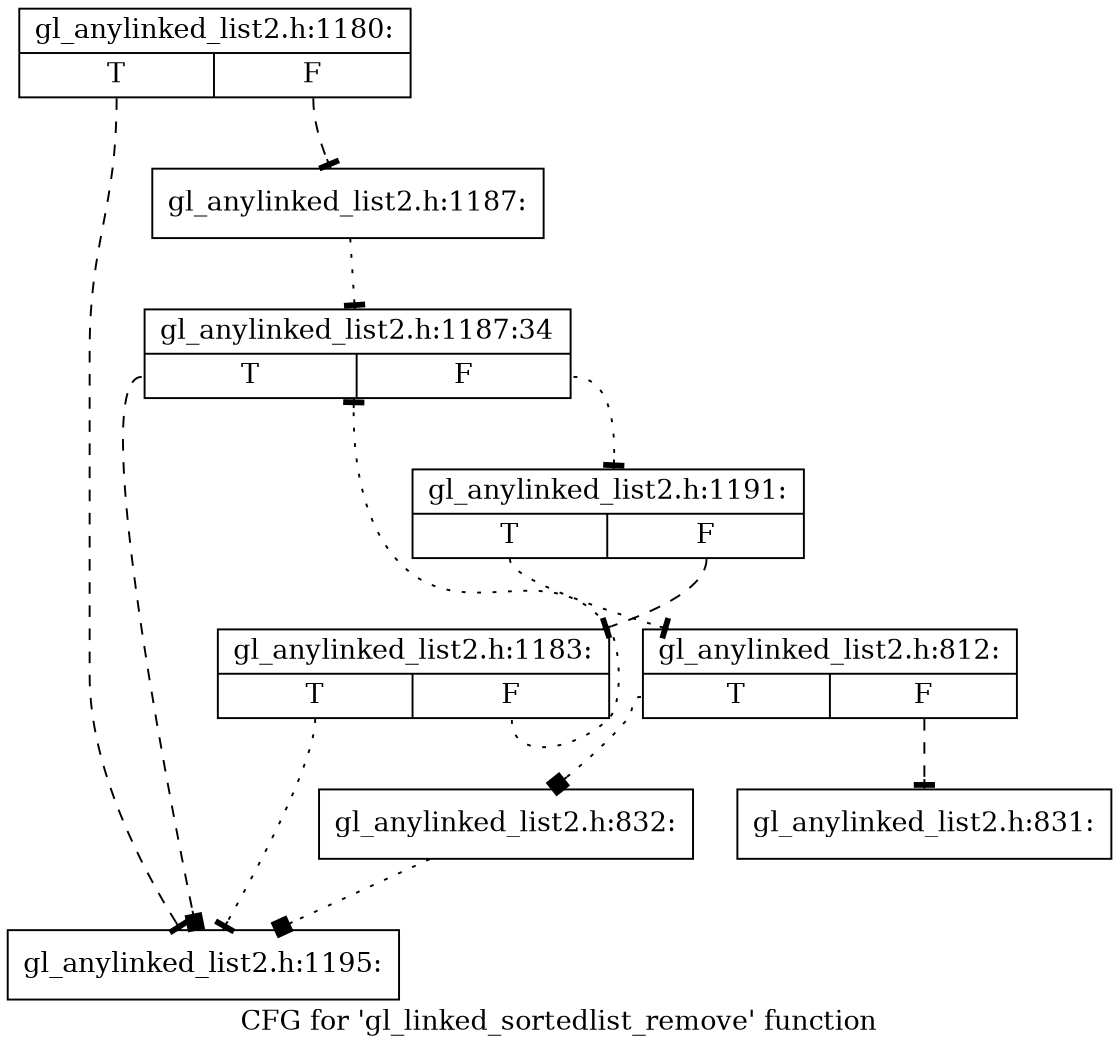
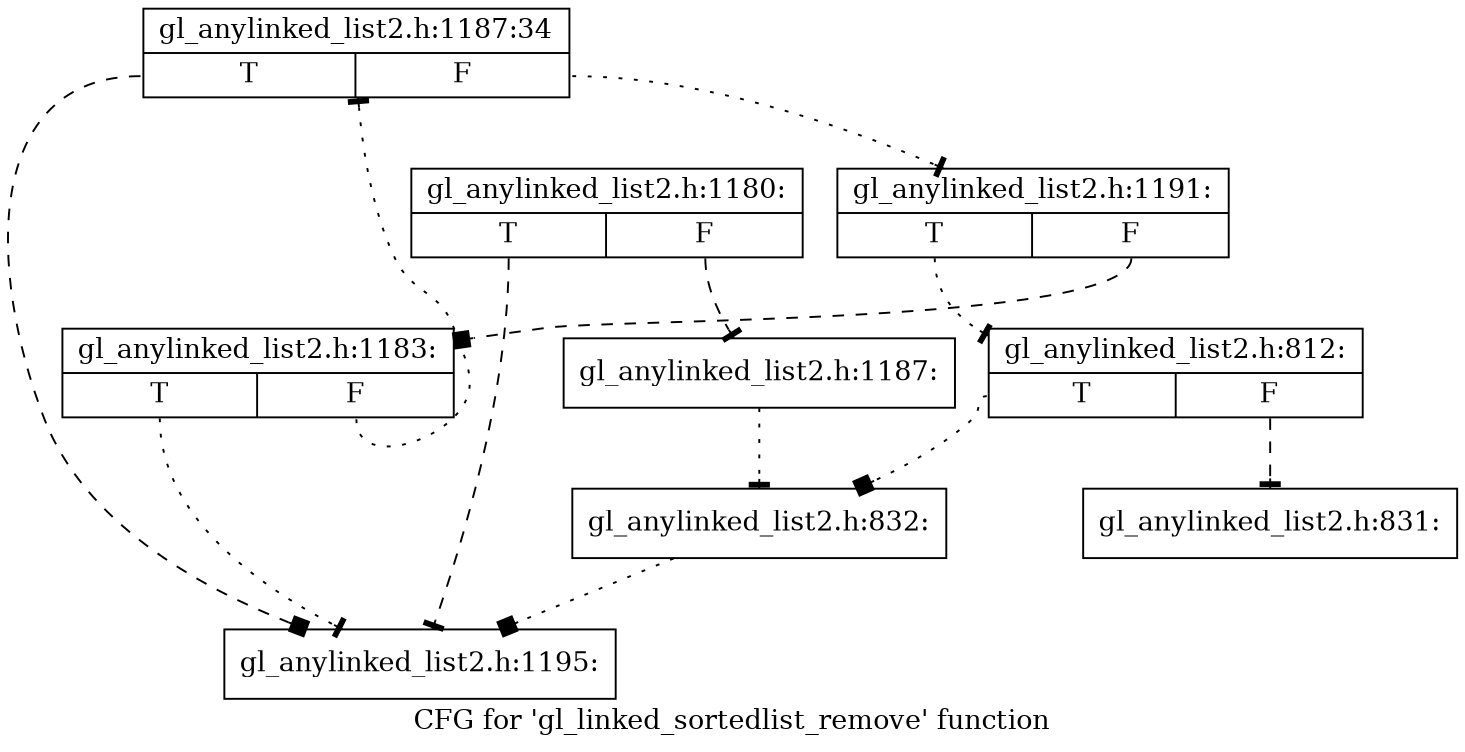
  digraph {
    label="CFG for 'gl_linked_sortedlist_remove' function"
    node [shape=record]
    edge [arrowhead=tee style=dotted tailport=s0]
    n1 [label="{gl_anylinked_list2.h:1180:|{<s0>T|<s1>F}}"]
    n2 [label="{gl_anylinked_list2.h:1195:}"]
    n3 [label="{gl_anylinked_list2.h:1187:}"]
    n4 [label="{gl_anylinked_list2.h:1187:34|{<s0>T|<s1>F}}"]
    n5 [label="{gl_anylinked_list2.h:1191:|{<s0>T|<s1>F}}"]
    n6 [label="{gl_anylinked_list2.h:1183:|{<s0>T|<s1>F}}"]
    n7 [label="{gl_anylinked_list2.h:812:|{<s0>T|<s1>F}}"]
    n8 [label="{gl_anylinked_list2.h:832:}"]
    n9 [label="{gl_anylinked_list2.h:831:}"]
    n1 -> n2 [style=dashed]
    n1 -> n3 [style=dashed tailport=s1]
-   n3 -> n4
+   n3 -> n8
    n4 -> n2 [arrowhead=box style=dashed]
    n4 -> n5 [tailport=s1]
-   n5 -> n6 [style=dashed tailport=s1]
+   n5 -> n6 [arrowhead=box style=dashed tailport=s1]
    n5 -> n7
    n6 -> n2
    n6 -> n4 [tailport=s1]
    n7 -> n8 [arrowhead=box]
    n7 -> n9 [style=dashed tailport=s1]
    n8 -> n2 [arrowhead=box]
  }
